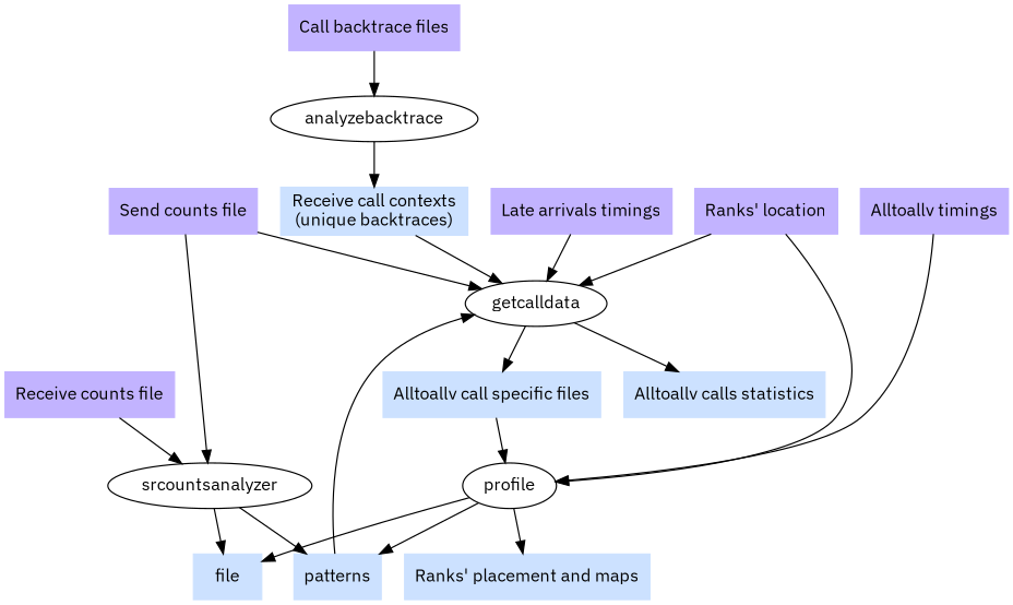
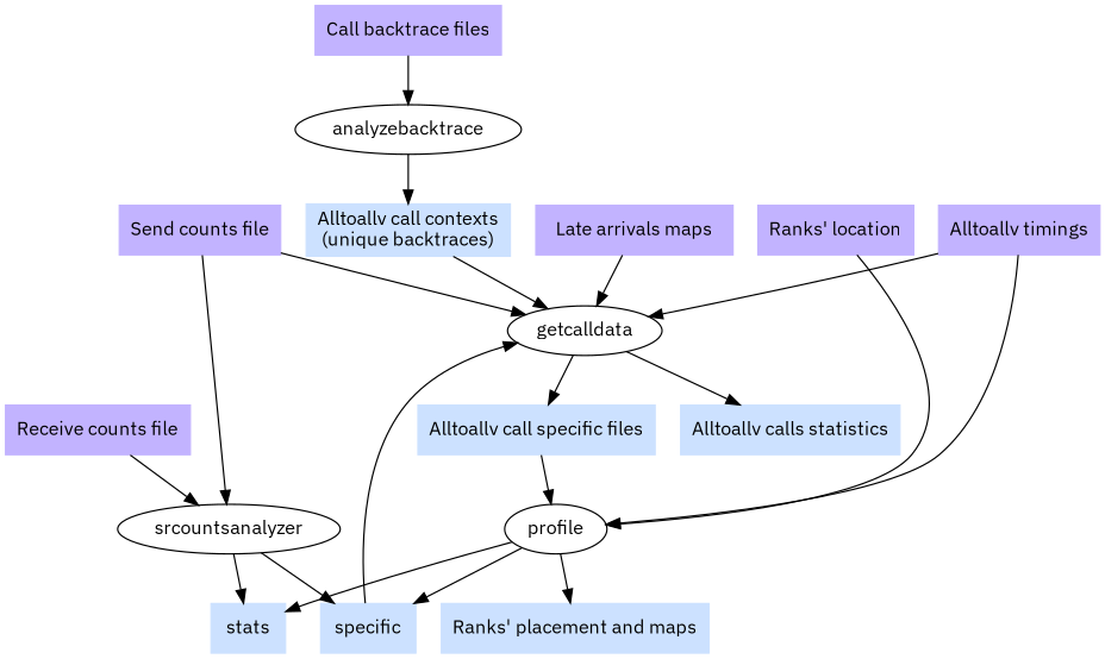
  digraph {
    fontname="IBM Plex Sans"
    node [color=".7 .3 1.0" fontname="IBM Plex Sans" shape=box style=filled]
    edge [fontname="IBM Plex Sans"]
    n1 [label="Call backtrace files"]
    analyzebacktrace [color="" shape="" style=""]
-   n3 [color=".6 .2 1.0" label="Receive call contexts\n(unique backtraces)"]
+   n3 [color=".6 .2 1.0" label="Alltoallv call contexts\n(unique backtraces)"]
    n4 [label="Send counts file"]
    srcountsanalyzer [color="" shape="" style=""]
    n6 [label=getcalldata color="" shape="" style=""]
-   patterns [color=".6 .2 1.0"]
-   stats [color=".6 .2 1.0" label=file]
+   patterns [color=".6 .2 1.0" label=specific]
+   stats [color=".6 .2 1.0"]
    n9 [color=".6 .2 1.0" label="Alltoallv call specific files"]
    n10 [color=".6 .2 1.0" label="Alltoallv calls statistics"]
    n11 [label="Receive counts file"]
    n12 [label="Ranks' location"]
    profile [color="" shape="" style=""]
    n14 [color=".6 .2 1.0" label="Ranks' placement and maps"]
    n15 [label="Alltoallv timings"]
-   n16 [label="Late arrivals timings"]
+   n16 [label="Late arrivals maps"]
    n1 -> analyzebacktrace
    analyzebacktrace -> n3
    n3 -> n6
    n4 -> srcountsanalyzer
    n4 -> n6
    srcountsanalyzer -> patterns
    srcountsanalyzer -> stats
    n6 -> n9
    n6 -> n10
    patterns -> n6
    n9 -> profile
    n11 -> srcountsanalyzer
    n12 -> profile
    profile -> patterns
    profile -> stats
    profile -> n14
-   n12 -> n6
+   n15 -> n6
    n15 -> profile
    n16 -> n6
  }
